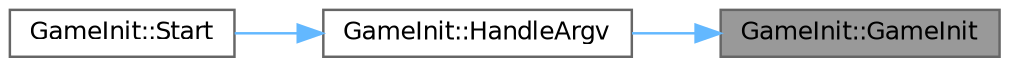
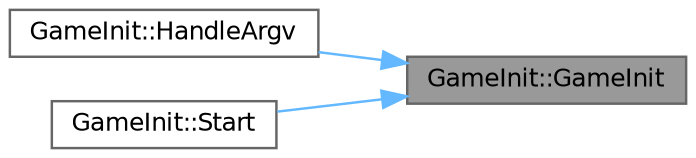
  digraph {
    rankdir=RL
    node [color=grey40 fillcolor=white fontname=Helvetica fontsize=10 shape=box style=filled]
    edge [color=steelblue1 dir=back fontname=Helvetica fontsize=10 labelfontname=Helvetica labelfontsize=10 style=solid]
    n1 [color=gray40 fillcolor=grey60 fontcolor=black height=0.2 label="GameInit::GameInit" width=0.4]
    n2 [height=0.2 label="GameInit::HandleArgv" width=0.4]
    n3 [height=0.2 label="GameInit::Start" width=0.4]
    n1 -> n2
-   n2 -> n3
+   n1 -> n3
  }
